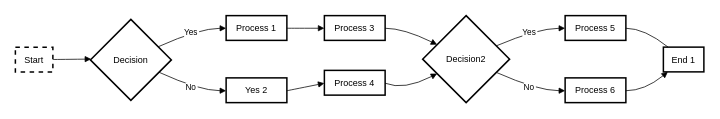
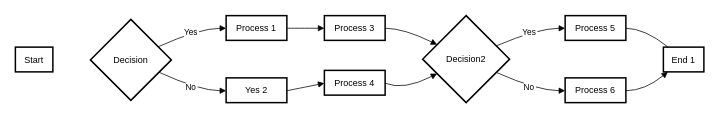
  <mxCell id="0" />
  <mxCell id="1" parent="0" />
- <mxCell id="2" value="Start" style="whiteSpace=wrap;strokeWidth=2;dashed=1;" vertex="1" parent="1"><mxGeometry y="62" width="50" height="33" as="geometry" x="20" /></mxCell>
+ <mxCell id="2" value="Start" style="whiteSpace=wrap;strokeWidth=2;" vertex="1" parent="1"><mxGeometry y="62" width="50" height="33" as="geometry" x="20" /></mxCell>
  <mxCell id="3" value="Decision" style="rhombus;strokeWidth=2;whiteSpace=wrap;" vertex="1" parent="1"><mxGeometry x="120" y="25" width="108" height="108" as="geometry" /></mxCell>
  <mxCell id="4" value="Process 1" style="whiteSpace=wrap;strokeWidth=2;" vertex="1" parent="1"><mxGeometry x="301" width="81" height="33" as="geometry" y="20" /></mxCell>
  <mxCell id="5" value="Yes 2" style="whiteSpace=wrap;strokeWidth=2;" vertex="1" parent="1"><mxGeometry x="301" y="103" width="81" height="33" as="geometry" /></mxCell>
  <mxCell id="6" value="Process 3" style="whiteSpace=wrap;strokeWidth=2;" vertex="1" parent="1"><mxGeometry x="432" width="81" height="33" as="geometry" y="20" /></mxCell>
  <mxCell id="7" value="Process 4" style="whiteSpace=wrap;strokeWidth=2;" vertex="1" parent="1"><mxGeometry x="432" y="93" width="81" height="33" as="geometry" /></mxCell>
  <mxCell id="8" value="Decision2" style="rhombus;strokeWidth=2;whiteSpace=wrap;" vertex="1" parent="1"><mxGeometry x="563" width="116" height="116" as="geometry" y="20" /></mxCell>
  <mxCell id="9" value="Process 5" style="whiteSpace=wrap;strokeWidth=2;" vertex="1" parent="1"><mxGeometry x="753" width="81" height="33" as="geometry" y="20" /></mxCell>
  <mxCell id="10" value="Process 6" style="whiteSpace=wrap;strokeWidth=2;" vertex="1" parent="1"><mxGeometry x="753" y="103" width="81" height="33" as="geometry" /></mxCell>
  <mxCell id="11" value="End 1" style="whiteSpace=wrap;strokeWidth=2;" vertex="1" parent="1"><mxGeometry x="884" y="62" width="54" height="33" as="geometry" /></mxCell>
- <mxCell id="12" value="" style="curved=1;startArrow=none;endArrow=block;exitX=1;exitY=0.5;entryX=0;entryY=0.49;" edge="1" parent="1" source="2" target="3"><mxGeometry relative="1" as="geometry"><Array as="points" /></mxGeometry></mxCell>
  <mxCell id="13" value="Yes" style="curved=1;startArrow=none;endArrow=block;exitX=1;exitY=0.26;entryX=0;entryY=0.51;" edge="1" parent="1" source="3" target="4"><mxGeometry relative="1" as="geometry"><Array as="points"><mxPoint x="265" y="37" /></Array></mxGeometry></mxCell>
  <mxCell id="14" value="No" style="curved=1;startArrow=none;endArrow=block;exitX=1;exitY=0.72;entryX=0;entryY=0.52;" edge="1" parent="1" source="3" target="5"><mxGeometry relative="1" as="geometry"><Array as="points"><mxPoint x="265" y="120" /></Array></mxGeometry></mxCell>
  <mxCell id="15" value="" style="curved=1;startArrow=none;endArrow=block;exitX=1;exitY=0.51;entryX=0;entryY=0.51;" edge="1" parent="1" source="4" target="6"><mxGeometry relative="1" as="geometry"><Array as="points" /></mxGeometry></mxCell>
  <mxCell id="16" value="" style="curved=1;startArrow=none;endArrow=block;exitX=1;exitY=0.52;entryX=0;entryY=0.52;" edge="1" parent="1" source="5" target="7"><mxGeometry relative="1" as="geometry"><Array as="points" /></mxGeometry></mxCell>
  <mxCell id="17" value="" style="curved=1;startArrow=none;endArrow=block;exitX=1;exitY=0.51;entryX=0;entryY=0.25;" edge="1" parent="1" source="6" target="8"><mxGeometry relative="1" as="geometry"><Array as="points"><mxPoint x="538" y="37" /></Array></mxGeometry></mxCell>
  <mxCell id="18" value="" style="curved=1;startArrow=none;endArrow=block;exitX=1;exitY=0.52;entryX=0;entryY=0.75;" edge="1" parent="1" source="7" target="8"><mxGeometry relative="1" as="geometry"><Array as="points"><mxPoint x="538" y="120" /></Array></mxGeometry></mxCell>
  <mxCell id="19" value="Yes" style="curved=1;startArrow=none;endArrow=block;exitX=1;exitY=0.28;entryX=0;entryY=0.51;" edge="1" parent="1" source="8" target="9"><mxGeometry relative="1" as="geometry"><Array as="points"><mxPoint x="716" y="37" /></Array></mxGeometry></mxCell>
  <mxCell id="20" value="No" style="curved=1;startArrow=none;endArrow=block;exitX=1;exitY=0.72;entryX=0;entryY=0.52;" edge="1" parent="1" source="8" target="10"><mxGeometry relative="1" as="geometry"><Array as="points"><mxPoint x="716" y="120" /></Array></mxGeometry></mxCell>
  <mxCell id="21" value="" style="curved=1;startArrow=none;endArrow=none;exitX=1;exitY=0.51;entryX=0.11;entryY=-0.01;" edge="1" parent="1" source="9" target="11"><mxGeometry relative="1" as="geometry"><Array as="points"><mxPoint x="859" y="37" /></Array></mxGeometry></mxCell>
  <mxCell id="22" value="" style="curved=1;startArrow=none;endArrow=block;exitX=1;exitY=0.52;entryX=0.11;entryY=1;" edge="1" parent="1" source="10" target="11"><mxGeometry relative="1" as="geometry"><Array as="points"><mxPoint x="859" y="120" /></Array></mxGeometry></mxCell>
